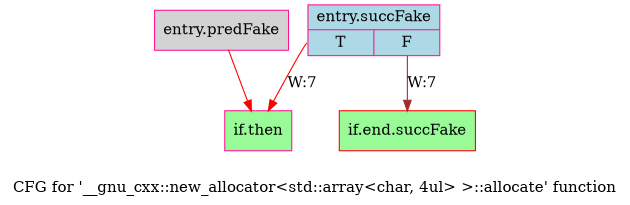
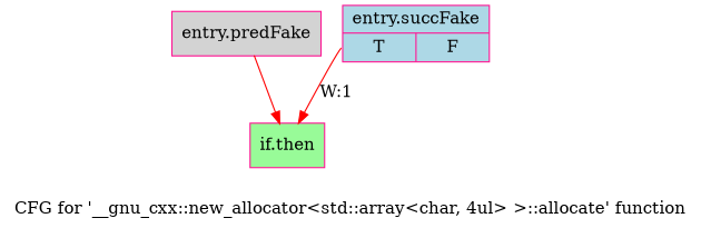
  digraph {
    label="CFG for '__gnu_cxx::new_allocator\<std::array\<char, 4ul\> \>::allocate' function"
    node [color=deeppink fillcolor=palegreen shape=record style=filled filename="/tools/Xilinx/Vitis_HLS/2022.1/tps/lnx64/gcc-8.3.0/lib/gcc/x86_64-pc-linux-gnu/8.3.0/../../../../include/c++/8.3.0/ext/new_allocator.h"]
    edge [color=red execusionnum=6 filename="/tools/Xilinx/Vitis_HLS/2022.1/tps/lnx64/gcc-8.3.0/lib/gcc/x86_64-pc-linux-gnu/8.3.0/../../../../include/c++/8.3.0/ext/new_allocator.h"]
    n1 [fillcolor=lightgrey label="{entry.predFake}" filename=""]
    n2 [label="{if.then}" linenumber=102]
    n3 [fillcolor=lightblue label="{entry.succFake|{<s0>T|<s1>F}}" linenumber=101]
-   n4 [color=red label="{if.end.succFake}" linenumber=111]
    n1 -> n2
-   n3 -> n2 [label="W:7" tailport=s0 execusionnum="" filename=""]
-   n3 -> n4 [color=brown label="W:7" tailport=s1]
+   n3 -> n2 [label="W:1" tailport=s0 execusionnum="" filename=""]
  }
